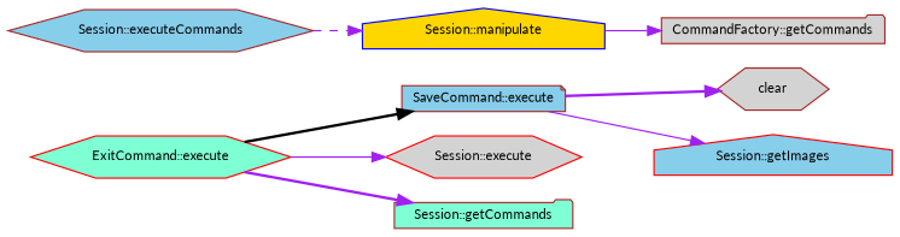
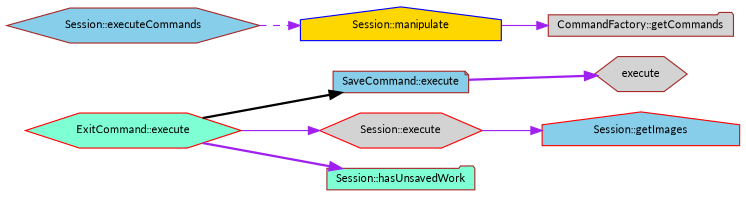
  digraph {
    fontname=Lato
    rankdir=LR
    node [color=brown fillcolor=skyblue fontname=Lato fontsize=10 shape=hexagon style=filled]
    edge [color=purple fontname=Lato fontsize=10 labelfontname=Helvetica labelfontsize=10 style=bold]
    n1 [color=red fillcolor=aquamarine fontcolor=black height=0.2 label="ExitCommand::execute" width=0.4]
    n2 [height=0.2 label="SaveCommand::execute" shape=note width=0.4]
    n3 [color=red fillcolor=lightgrey height=0.2 label="Session::execute" width=0.4]
-   n4 [fillcolor=aquamarine height=0.2 label="Session::getCommands" shape=folder width=0.4]
-   n5 [fillcolor=lightgrey height=0.2 label=clear width=0.4]
+   n4 [fillcolor=aquamarine height=0.2 label="Session::hasUnsavedWork" shape=folder width=0.4]
+   n5 [fillcolor=lightgrey height=0.2 label=execute width=0.4]
    n6 [color=red height=0.2 label="Session::getImages" shape=house width=0.4]
    n7 [height=0.2 label="Session::executeCommands" width=0.4]
    n8 [color=blue fillcolor=gold height=0.2 label="Session::manipulate" shape=house width=0.4]
    n9 [fillcolor=lightgrey height=0.2 label="CommandFactory::getCommands" shape=folder width=0.4]
    n1 -> n2 [color=black]
    n1 -> n3 [style=solid]
    n1 -> n4
    n2 -> n5
-   n2 -> n6 [style=solid]
+   n3 -> n6 [style=solid]
    n7 -> n8 [style=dashed]
    n8 -> n9 [style=solid]
  }
